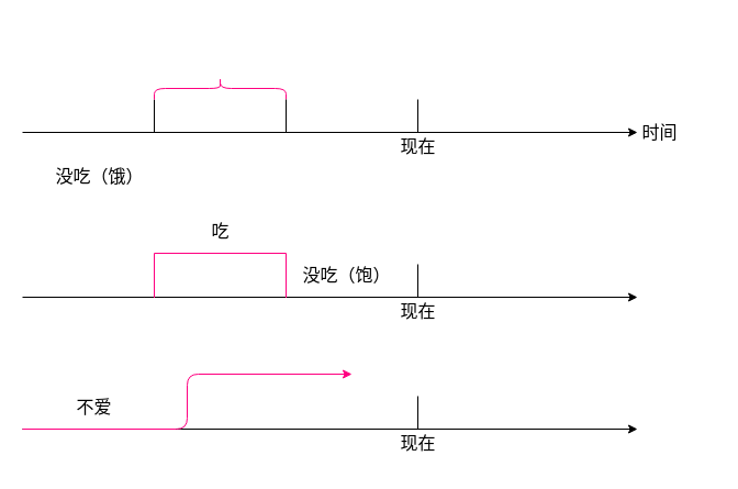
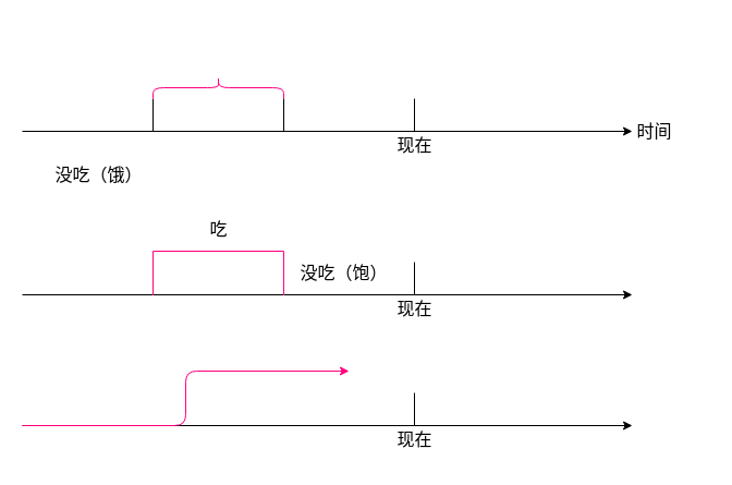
  <mxCell id="0" />
  <mxCell id="1" parent="0" />
  <mxCell id="2" value="" style="endArrow=classic;html=1;" edge="1" parent="1"><mxGeometry width="50" height="50" relative="1" as="geometry"><mxPoint x="20" y="120" as="sourcePoint" /><mxPoint x="580" y="120" as="targetPoint" /></mxGeometry></mxCell>
  <mxCell id="3" value="" style="line;strokeWidth=1;direction=south;html=1;perimeter=backbonePerimeter;points=[];outlineConnect=0;rotation=180;" vertex="1" parent="1"><mxGeometry x="135" y="90" width="10" height="30" as="geometry" /></mxCell>
  <mxCell id="4" value="" style="shape=curlyBracket;whiteSpace=wrap;html=1;rounded=1;strokeWidth=1;rotation=90;strokeColor=#FF0080;" vertex="1" parent="1"><mxGeometry x="190" y="20" width="20" height="120" as="geometry" /></mxCell>
  <mxCell id="5" value="" style="line;strokeWidth=1;direction=south;html=1;perimeter=backbonePerimeter;points=[];outlineConnect=0;rotation=180;" vertex="1" parent="1"><mxGeometry x="255" y="90" width="10" height="30" as="geometry" /></mxCell>
  <mxCell id="6" value="" style="line;strokeWidth=1;direction=south;html=1;perimeter=backbonePerimeter;points=[];outlineConnect=0;rotation=180;" vertex="1" parent="1"><mxGeometry x="375" y="90" width="10" height="30" as="geometry" /></mxCell>
  <mxCell id="7" value="现在" style="text;strokeColor=none;fillColor=none;html=1;fontSize=16;fontStyle=0;verticalAlign=middle;align=center;" vertex="1" parent="1"><mxGeometry x="330" y="113" width="100" height="40" as="geometry" /></mxCell>
  <mxCell id="8" value="时间" style="text;strokeColor=none;fillColor=none;html=1;fontSize=16;fontStyle=0;verticalAlign=middle;align=center;" vertex="1" parent="1"><mxGeometry x="550" y="100" width="100" height="40" as="geometry" /></mxCell>
  <mxCell id="9" value="" style="endArrow=classic;html=1;" edge="1" parent="1"><mxGeometry width="50" height="50" relative="1" as="geometry"><mxPoint x="20" y="270" as="sourcePoint" /><mxPoint x="580" y="270" as="targetPoint" /></mxGeometry></mxCell>
  <mxCell id="10" value="" style="line;strokeWidth=1;direction=south;html=1;perimeter=backbonePerimeter;points=[];outlineConnect=0;rotation=180;" vertex="1" parent="1"><mxGeometry x="375" y="240" width="10" height="30" as="geometry" /></mxCell>
  <mxCell id="11" value="现在" style="text;strokeColor=none;fillColor=none;html=1;fontSize=16;fontStyle=0;verticalAlign=middle;align=center;" vertex="1" parent="1"><mxGeometry x="330" y="263" width="100" height="40" as="geometry" /></mxCell>
  <mxCell id="12" value="" style="shape=partialRectangle;whiteSpace=wrap;html=1;bottom=1;right=1;left=1;top=0;fillColor=none;routingCenterX=-0.5;strokeColor=#FF0080;strokeWidth=1;fontSize=16;rotation=180;" vertex="1" parent="1"><mxGeometry x="140" y="230" width="120" height="40" as="geometry" /></mxCell>
  <mxCell id="13" value="吃" style="text;strokeColor=none;fillColor=none;html=1;fontSize=16;fontStyle=0;verticalAlign=middle;align=center;" vertex="1" parent="1"><mxGeometry x="150" y="190" width="100" height="40" as="geometry" /></mxCell>
  <mxCell id="14" value="" style="endArrow=classic;html=1;" edge="1" parent="1"><mxGeometry width="50" height="50" relative="1" as="geometry"><mxPoint x="20" y="390" as="sourcePoint" /><mxPoint x="580" y="390" as="targetPoint" /></mxGeometry></mxCell>
  <mxCell id="15" value="" style="line;strokeWidth=1;direction=south;html=1;perimeter=backbonePerimeter;points=[];outlineConnect=0;rotation=180;" vertex="1" parent="1"><mxGeometry x="375" y="360" width="10" height="30" as="geometry" /></mxCell>
  <mxCell id="16" value="现在" style="text;strokeColor=none;fillColor=none;html=1;fontSize=16;fontStyle=0;verticalAlign=middle;align=center;" vertex="1" parent="1"><mxGeometry x="330" y="383" width="100" height="40" as="geometry" /></mxCell>
  <mxCell id="17" value="" style="edgeStyle=elbowEdgeStyle;elbow=horizontal;endArrow=classic;html=1;strokeColor=#FF0080;fontSize=16;fontColor=#000000;rounded=1;" edge="1" parent="1"><mxGeometry width="50" height="50" relative="1" as="geometry"><mxPoint x="20" y="390" as="sourcePoint" /><mxPoint x="320" y="340" as="targetPoint" /></mxGeometry></mxCell>
- <mxCell id="18" value="不爱" style="text;strokeColor=none;fillColor=none;html=1;fontSize=16;fontStyle=0;verticalAlign=middle;align=center;" vertex="1" parent="1"><mxGeometry x="35" y="349" width="100" height="41" as="geometry" /></mxCell>
  <mxCell id="19" value="没吃（饿）" style="text;strokeColor=none;fillColor=none;html=1;fontSize=16;fontStyle=0;verticalAlign=middle;align=center;" vertex="1" parent="1"><mxGeometry x="40" y="140" width="100" height="40" as="geometry" /></mxCell>
  <mxCell id="20" value="没吃（饱）" style="text;strokeColor=none;fillColor=none;html=1;fontSize=16;fontStyle=0;verticalAlign=middle;align=center;" vertex="1" parent="1"><mxGeometry x="265" y="230" width="100" height="40" as="geometry" /></mxCell>
